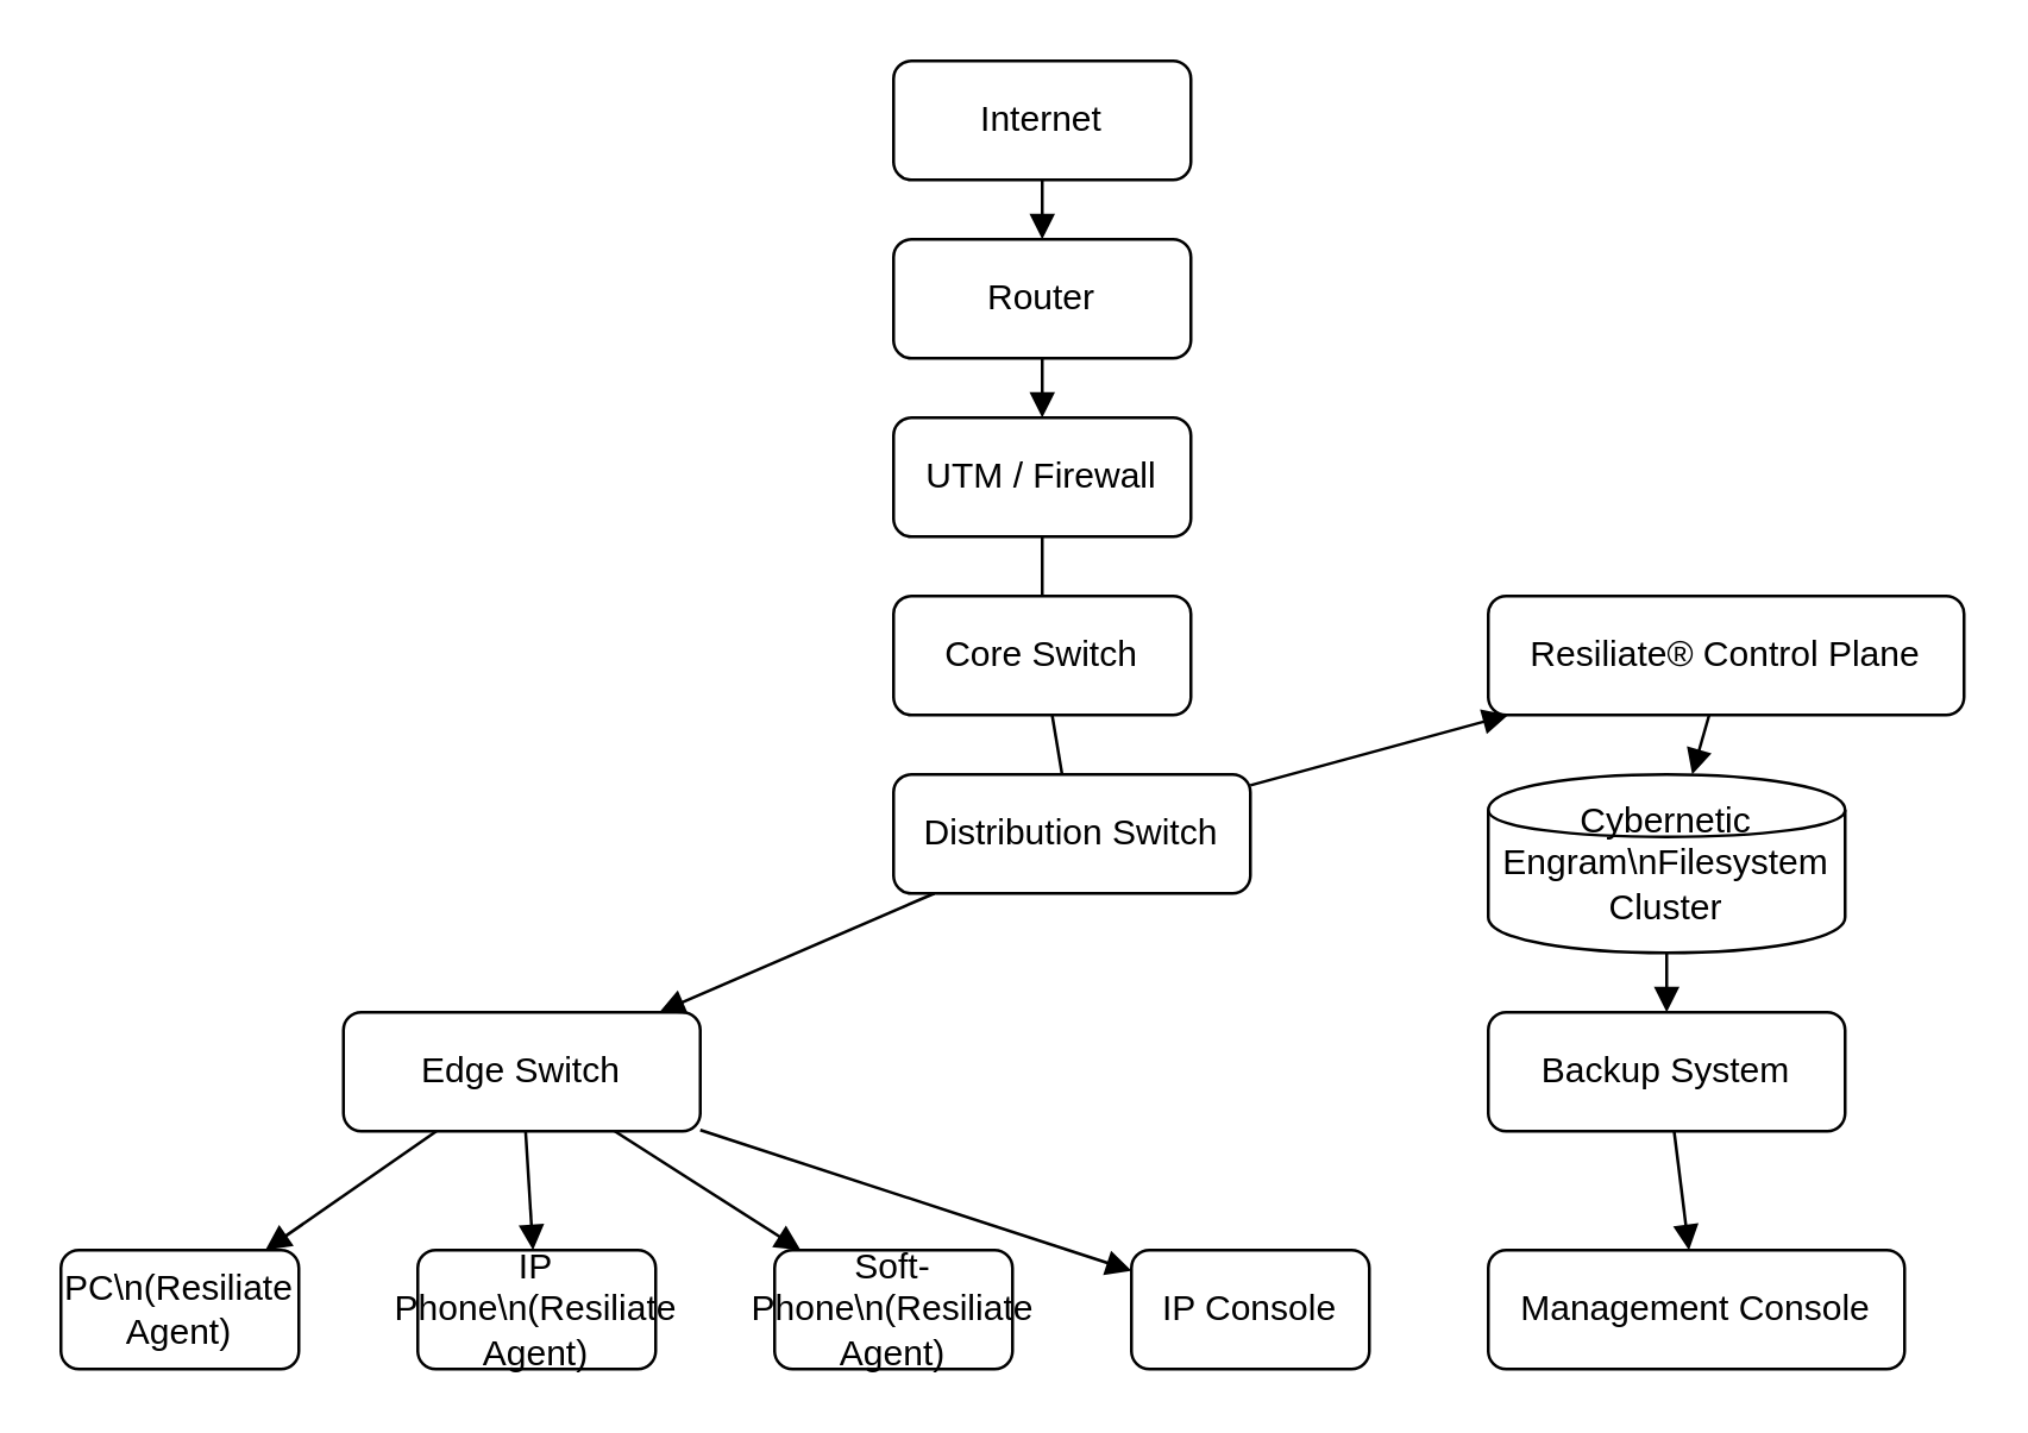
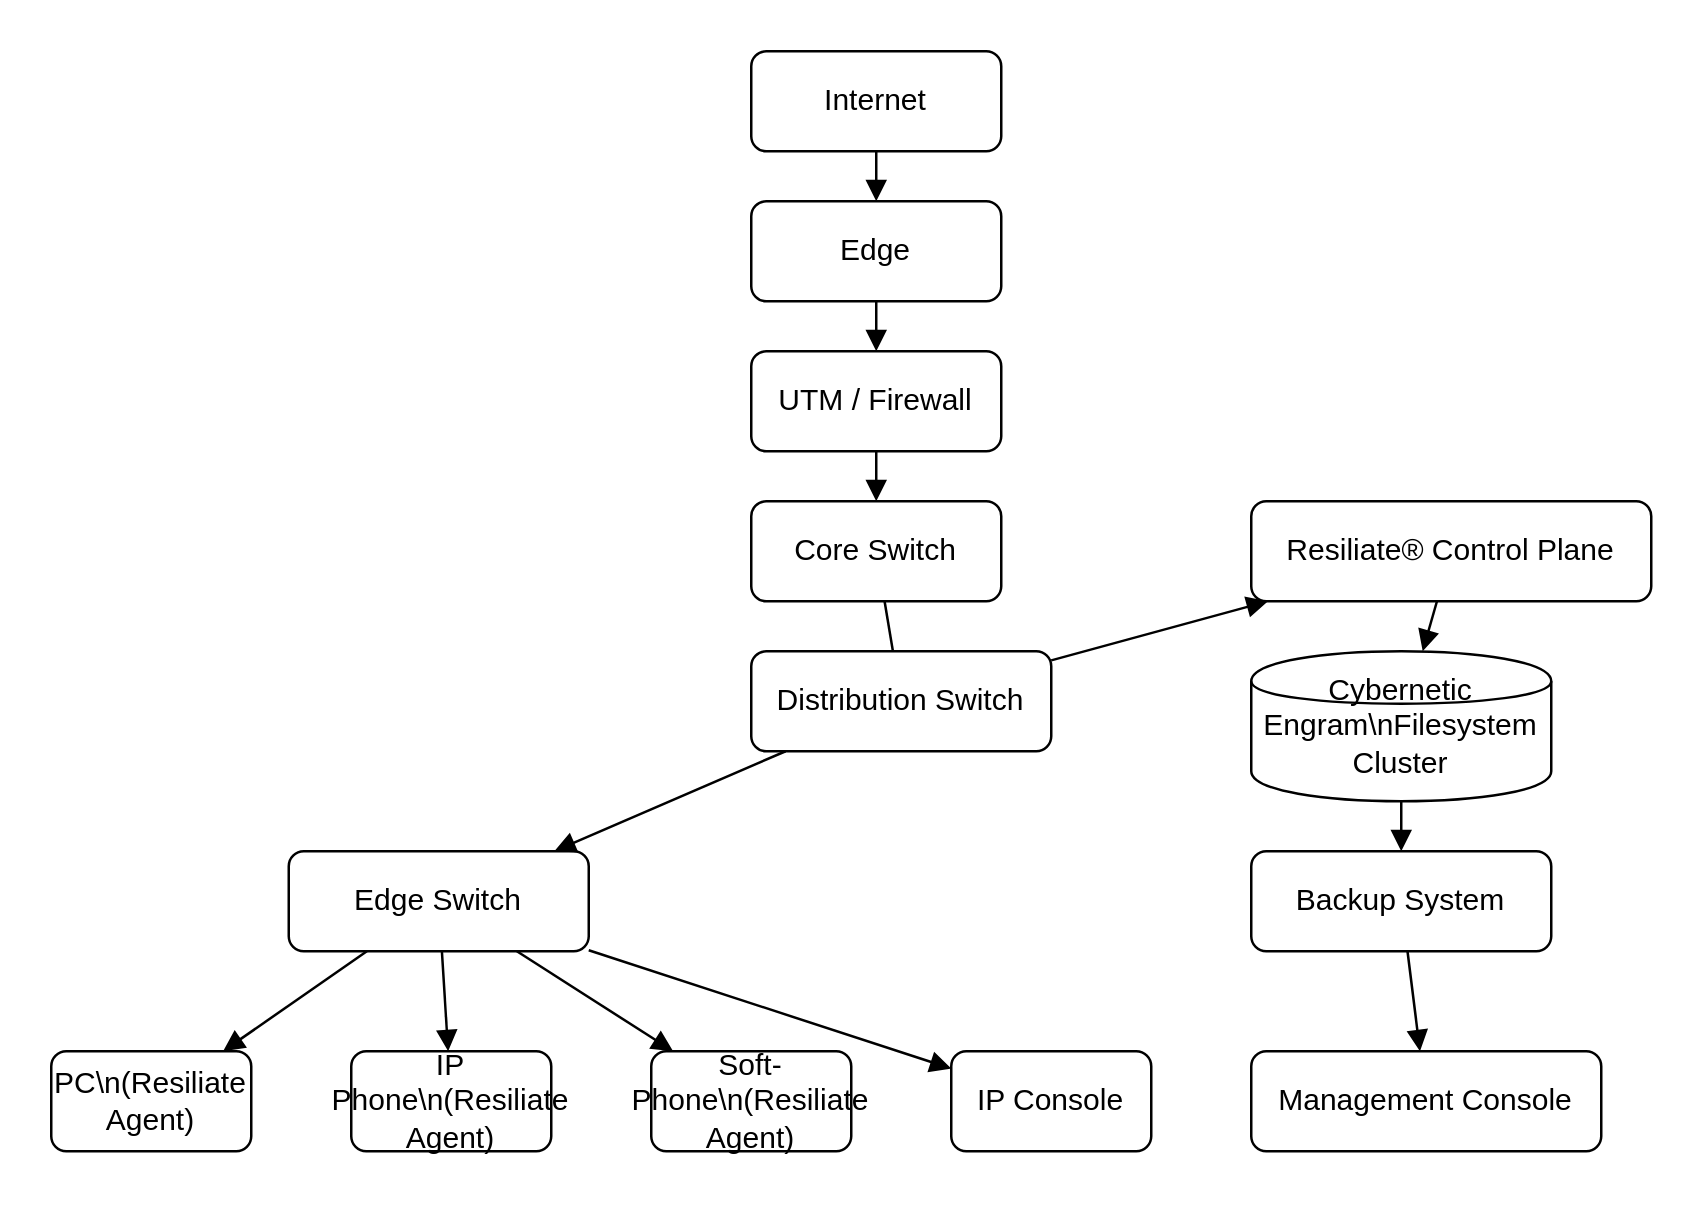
  <mxCell id="0" />
  <mxCell id="1" parent="0" />
  <mxCell id="2" value="Internet" style="rounded=1;whiteSpace=wrap;html=1;" vertex="1" parent="1"><mxGeometry x="300" y="20" width="100" height="40" as="geometry" /></mxCell>
- <mxCell id="3" value="Router" style="rounded=1;whiteSpace=wrap;html=1;" vertex="1" parent="1"><mxGeometry x="300" y="80" width="100" height="40" as="geometry" /></mxCell>
+ <mxCell id="3" value="Edge" style="rounded=1;whiteSpace=wrap;html=1;" vertex="1" parent="1"><mxGeometry x="300" y="80" width="100" height="40" as="geometry" /></mxCell>
  <mxCell id="4" value="UTM / Firewall" style="rounded=1;whiteSpace=wrap;html=1;" vertex="1" parent="1"><mxGeometry x="300" y="140" width="100" height="40" as="geometry" /></mxCell>
  <mxCell id="5" value="Core Switch" style="rounded=1;whiteSpace=wrap;html=1;" vertex="1" parent="1"><mxGeometry x="300" y="200" width="100" height="40" as="geometry" /></mxCell>
  <mxCell id="6" value="Distribution Switch" style="rounded=1;whiteSpace=wrap;html=1;" vertex="1" parent="1"><mxGeometry x="300" y="260" width="120" height="40" as="geometry" /></mxCell>
  <mxCell id="7" value="Edge Switch" style="rounded=1;whiteSpace=wrap;html=1;" vertex="1" parent="1"><mxGeometry x="115" y="340" width="120" height="40" as="geometry" /></mxCell>
  <mxCell id="8" value="PC\n(Resiliate Agent)" style="rounded=1;whiteSpace=wrap;html=1;" vertex="1" parent="1"><mxGeometry x="20" y="420" width="80" height="40" as="geometry" /></mxCell>
  <mxCell id="9" value="IP Phone\n(Resiliate Agent)" style="rounded=1;whiteSpace=wrap;html=1;" vertex="1" parent="1"><mxGeometry x="140" y="420" width="80" height="40" as="geometry" /></mxCell>
  <mxCell id="10" value="Soft-Phone\n(Resiliate Agent)" style="rounded=1;whiteSpace=wrap;html=1;" vertex="1" parent="1"><mxGeometry x="260" y="420" width="80" height="40" as="geometry" /></mxCell>
  <mxCell id="11" value="IP Console" style="rounded=1;whiteSpace=wrap;html=1;" vertex="1" parent="1"><mxGeometry x="380" y="420" width="80" height="40" as="geometry" /></mxCell>
  <mxCell id="12" value="Resiliate® Control Plane" style="rounded=1;whiteSpace=wrap;html=1;" vertex="1" parent="1"><mxGeometry x="500" y="200" width="160" height="40" as="geometry" /></mxCell>
  <mxCell id="13" value="Cybernetic Engram\nFilesystem Cluster" style="shape=cylinder;whiteSpace=wrap;html=1;" vertex="1" parent="1"><mxGeometry x="500" y="260" width="120" height="60" as="geometry" /></mxCell>
  <mxCell id="14" value="Backup System" style="rounded=1;whiteSpace=wrap;html=1;" vertex="1" parent="1"><mxGeometry x="500" y="340" width="120" height="40" as="geometry" /></mxCell>
  <mxCell id="15" value="Management Console" style="rounded=1;whiteSpace=wrap;html=1;" vertex="1" parent="1"><mxGeometry x="500" y="420" width="140" height="40" as="geometry" /></mxCell>
  <mxCell id="16" style="endArrow=block;html=1;" edge="1" source="2" target="3" parent="1"><mxGeometry relative="1" as="geometry" /></mxCell>
  <mxCell id="17" style="endArrow=block;html=1;" edge="1" source="3" target="4" parent="1"><mxGeometry relative="1" as="geometry" /></mxCell>
- <mxCell id="18" style="endArrow=none;html=1;" edge="1" source="4" target="5" parent="1"><mxGeometry relative="1" as="geometry" /></mxCell>
+ <mxCell id="18" style="endArrow=block;html=1;" edge="1" source="4" target="5" parent="1"><mxGeometry relative="1" as="geometry" /></mxCell>
  <mxCell id="19" style="endArrow=none;html=1;" edge="1" source="5" target="6" parent="1"><mxGeometry relative="1" as="geometry" /></mxCell>
  <mxCell id="20" style="endArrow=block;html=1;" edge="1" source="6" target="7" parent="1"><mxGeometry relative="1" as="geometry" /></mxCell>
  <mxCell id="21" style="endArrow=block;html=1;" edge="1" source="7" target="8" parent="1"><mxGeometry relative="1" as="geometry" /></mxCell>
  <mxCell id="22" style="endArrow=block;html=1;" edge="1" source="7" target="9" parent="1"><mxGeometry relative="1" as="geometry" /></mxCell>
  <mxCell id="23" style="endArrow=block;html=1;" edge="1" source="7" target="10" parent="1"><mxGeometry relative="1" as="geometry" /></mxCell>
  <mxCell id="24" style="endArrow=block;html=1;" edge="1" source="7" target="11" parent="1"><mxGeometry relative="1" as="geometry" /></mxCell>
  <mxCell id="25" style="endArrow=block;html=1;" edge="1" source="6" target="12" parent="1"><mxGeometry relative="1" as="geometry" /></mxCell>
  <mxCell id="26" style="endArrow=block;html=1;" edge="1" source="12" target="13" parent="1"><mxGeometry relative="1" as="geometry" /></mxCell>
  <mxCell id="27" style="endArrow=block;html=1;" edge="1" source="13" target="14" parent="1"><mxGeometry relative="1" as="geometry" /></mxCell>
  <mxCell id="28" style="endArrow=block;html=1;" edge="1" source="14" target="15" parent="1"><mxGeometry relative="1" as="geometry" /></mxCell>
